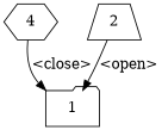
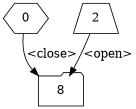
  digraph {
-   n1 [label=4 shape=hexagon]
-   n2 [label=1 shape=folder]
+   n1 [label=0 shape=hexagon]
+   n2 [label=8 shape=folder]
    n3 [label=2 shape=trapezium]
    n1 -> n2 [label="<close>"]
    n3 -> n2 [label="<open>"]
  }
